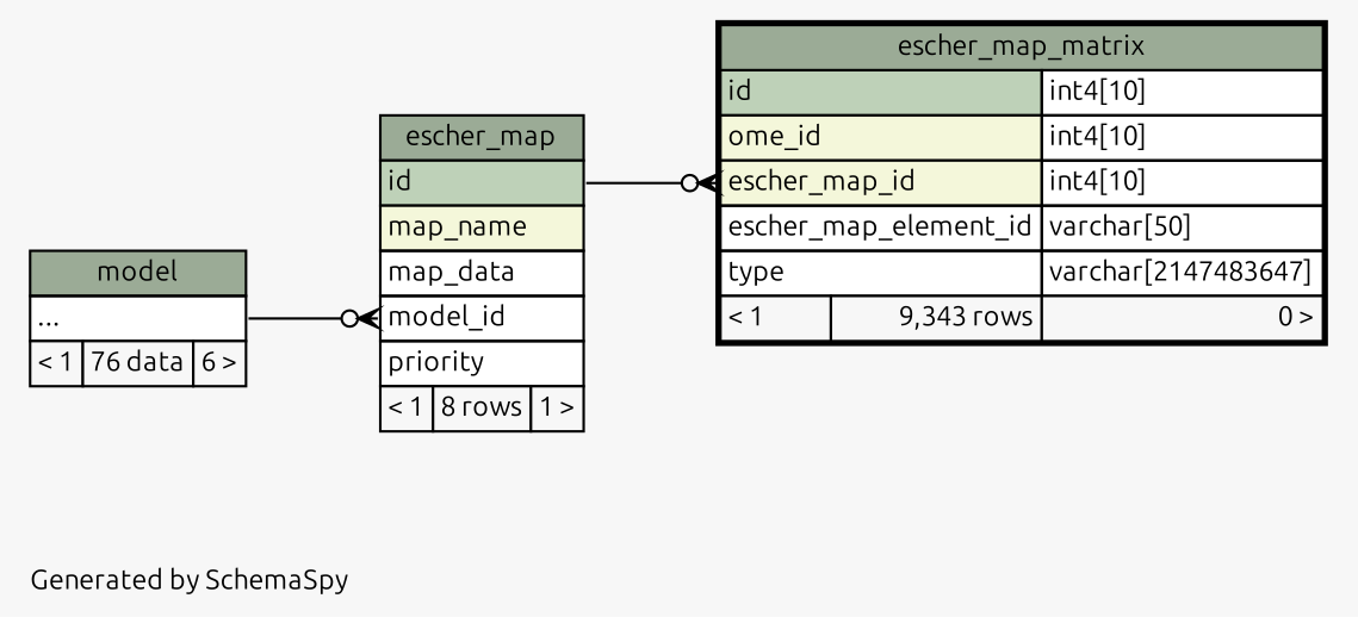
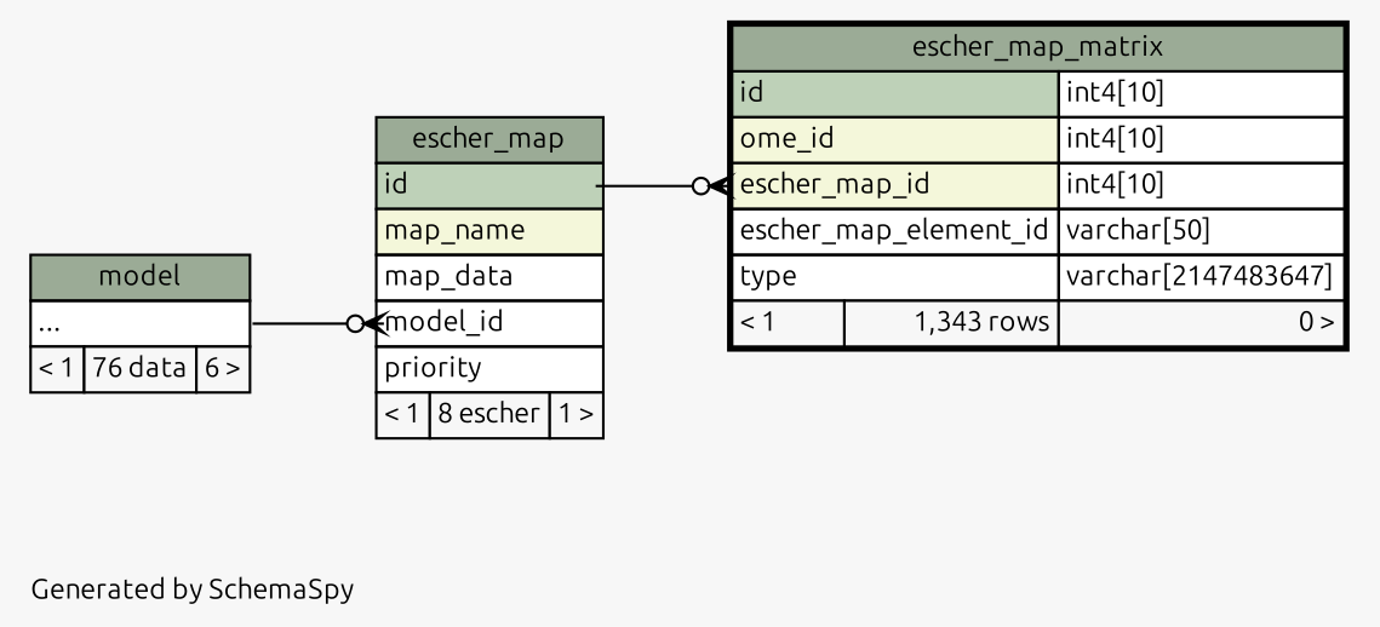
  digraph {
    bgcolor="#f7f7f7"
    fontname=Ubuntu
    fontsize=11
    label="\nGenerated by SchemaSpy"
    labeljust=l
    nodesep=0.18
    rankdir=RL
    ranksep=0.46
    node [fontname=Ubuntu fontsize=11 shape=plaintext]
    edge [arrowhead=none arrowsize=0.8 arrowtail=crowodot dir=back fontname=Ubuntu]
-   n1 [label=<     <TABLE BORDER="0" CELLBORDER="1" CELLSPACING="0" BGCOLOR="#ffffff">       <TR><TD COLSPAN="3" BGCOLOR="#9bab96" ALIGN="CENTER">escher_map</TD></TR>       <TR><TD PORT="id" COLSPAN="3" BGCOLOR="#bed1b8" ALIGN="LEFT">id</TD></TR>       <TR><TD PORT="map_name" COLSPAN="3" BGCOLOR="#f4f7da" ALIGN="LEFT">map_name</TD></TR>       <TR><TD PORT="map_data" COLSPAN="3" ALIGN="LEFT">map_data</TD></TR>       <TR><TD PORT="model_id" COLSPAN="3" ALIGN="LEFT">model_id</TD></TR>       <TR><TD PORT="priority" COLSPAN="3" ALIGN="LEFT">priority</TD></TR>       <TR><TD ALIGN="LEFT" BGCOLOR="#f7f7f7">&lt; 1</TD><TD ALIGN="RIGHT" BGCOLOR="#f7f7f7">8 rows</TD><TD ALIGN="RIGHT" BGCOLOR="#f7f7f7">1 &gt;</TD></TR>     </TABLE>>]
+   n1 [label=<     <TABLE BORDER="0" CELLBORDER="1" CELLSPACING="0" BGCOLOR="#ffffff">       <TR><TD COLSPAN="3" BGCOLOR="#9bab96" ALIGN="CENTER">escher_map</TD></TR>       <TR><TD PORT="id" COLSPAN="3" BGCOLOR="#bed1b8" ALIGN="LEFT">id</TD></TR>       <TR><TD PORT="map_name" COLSPAN="3" BGCOLOR="#f4f7da" ALIGN="LEFT">map_name</TD></TR>       <TR><TD PORT="map_data" COLSPAN="3" ALIGN="LEFT">map_data</TD></TR>       <TR><TD PORT="model_id" COLSPAN="3" ALIGN="LEFT">model_id</TD></TR>       <TR><TD PORT="priority" COLSPAN="3" ALIGN="LEFT">priority</TD></TR>       <TR><TD ALIGN="LEFT" BGCOLOR="#f7f7f7">&lt; 1</TD><TD ALIGN="RIGHT" BGCOLOR="#f7f7f7">8 escher</TD><TD ALIGN="RIGHT" BGCOLOR="#f7f7f7">1 &gt;</TD></TR>     </TABLE>>]
    n2 [label=<     <TABLE BORDER="0" CELLBORDER="1" CELLSPACING="0" BGCOLOR="#ffffff">       <TR><TD COLSPAN="3" BGCOLOR="#9bab96" ALIGN="CENTER">model</TD></TR>       <TR><TD PORT="elipses" COLSPAN="3" ALIGN="LEFT">...</TD></TR>       <TR><TD ALIGN="LEFT" BGCOLOR="#f7f7f7">&lt; 1</TD><TD ALIGN="RIGHT" BGCOLOR="#f7f7f7">76 data</TD><TD ALIGN="RIGHT" BGCOLOR="#f7f7f7">6 &gt;</TD></TR>     </TABLE>>]
-   n3 [label=<     <TABLE BORDER="2" CELLBORDER="1" CELLSPACING="0" BGCOLOR="#ffffff">       <TR><TD COLSPAN="3" BGCOLOR="#9bab96" ALIGN="CENTER">escher_map_matrix</TD></TR>       <TR><TD PORT="id" COLSPAN="2" BGCOLOR="#bed1b8" ALIGN="LEFT">id</TD><TD PORT="id.type" ALIGN="LEFT">int4[10]</TD></TR>       <TR><TD PORT="ome_id" COLSPAN="2" BGCOLOR="#f4f7da" ALIGN="LEFT">ome_id</TD><TD PORT="ome_id.type" ALIGN="LEFT">int4[10]</TD></TR>       <TR><TD PORT="escher_map_id" COLSPAN="2" BGCOLOR="#f4f7da" ALIGN="LEFT">escher_map_id</TD><TD PORT="escher_map_id.type" ALIGN="LEFT">int4[10]</TD></TR>       <TR><TD PORT="escher_map_element_id" COLSPAN="2" ALIGN="LEFT">escher_map_element_id</TD><TD PORT="escher_map_element_id.type" ALIGN="LEFT">varchar[50]</TD></TR>       <TR><TD PORT="type" COLSPAN="2" ALIGN="LEFT">type</TD><TD PORT="type.type" ALIGN="LEFT">varchar[2147483647]</TD></TR>       <TR><TD ALIGN="LEFT" BGCOLOR="#f7f7f7">&lt; 1</TD><TD ALIGN="RIGHT" BGCOLOR="#f7f7f7">9,343 rows</TD><TD ALIGN="RIGHT" BGCOLOR="#f7f7f7">0 &gt;</TD></TR>     </TABLE>>]
+   n3 [label=<     <TABLE BORDER="2" CELLBORDER="1" CELLSPACING="0" BGCOLOR="#ffffff">       <TR><TD COLSPAN="3" BGCOLOR="#9bab96" ALIGN="CENTER">escher_map_matrix</TD></TR>       <TR><TD PORT="id" COLSPAN="2" BGCOLOR="#bed1b8" ALIGN="LEFT">id</TD><TD PORT="id.type" ALIGN="LEFT">int4[10]</TD></TR>       <TR><TD PORT="ome_id" COLSPAN="2" BGCOLOR="#f4f7da" ALIGN="LEFT">ome_id</TD><TD PORT="ome_id.type" ALIGN="LEFT">int4[10]</TD></TR>       <TR><TD PORT="escher_map_id" COLSPAN="2" BGCOLOR="#f4f7da" ALIGN="LEFT">escher_map_id</TD><TD PORT="escher_map_id.type" ALIGN="LEFT">int4[10]</TD></TR>       <TR><TD PORT="escher_map_element_id" COLSPAN="2" ALIGN="LEFT">escher_map_element_id</TD><TD PORT="escher_map_element_id.type" ALIGN="LEFT">varchar[50]</TD></TR>       <TR><TD PORT="type" COLSPAN="2" ALIGN="LEFT">type</TD><TD PORT="type.type" ALIGN="LEFT">varchar[2147483647]</TD></TR>       <TR><TD ALIGN="LEFT" BGCOLOR="#f7f7f7">&lt; 1</TD><TD ALIGN="RIGHT" BGCOLOR="#f7f7f7">1,343 rows</TD><TD ALIGN="RIGHT" BGCOLOR="#f7f7f7">0 &gt;</TD></TR>     </TABLE>>]
    n1 -> n2 [headport="elipses:e" tailport="model_id:w"]
    n3 -> n1 [headport="id:e" tailport="escher_map_id:w"]
  }
